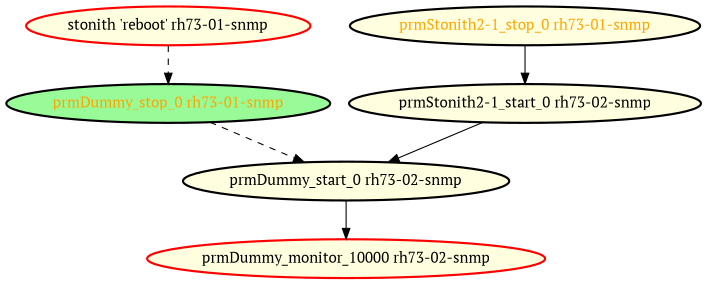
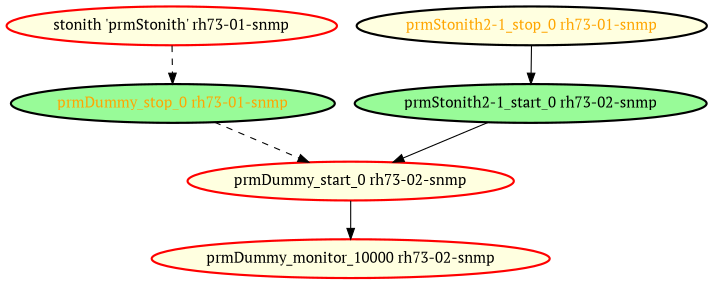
  digraph {
    fontname="PT Serif"
    node [color=red fillcolor=lightyellow fontcolor=black fontname="PT Serif" style="bold,filled"]
    edge [fontname="PT Serif" style=solid]
-   "prmDummy_start_0 rh73-02-snmp" [color=black]
+   "prmDummy_start_0 rh73-02-snmp"
    "prmDummy_monitor_10000 rh73-02-snmp"
    "prmDummy_stop_0 rh73-01-snmp" [color=black fillcolor=palegreen fontcolor=orange]
-   "prmStonith2-1_start_0 rh73-02-snmp" [color=black]
+   "prmStonith2-1_start_0 rh73-02-snmp" [color=black fillcolor=palegreen]
    "prmStonith2-1_stop_0 rh73-01-snmp" [color=black fontcolor=orange]
-   "stonith 'reboot' rh73-01-snmp"
+   "stonith 'reboot' rh73-01-snmp" [label="stonith 'prmStonith' rh73-01-snmp"]
    "prmDummy_start_0 rh73-02-snmp" -> "prmDummy_monitor_10000 rh73-02-snmp"
    "prmDummy_stop_0 rh73-01-snmp" -> "prmDummy_start_0 rh73-02-snmp" [style=dashed]
    "prmStonith2-1_start_0 rh73-02-snmp" -> "prmDummy_start_0 rh73-02-snmp"
    "prmStonith2-1_stop_0 rh73-01-snmp" -> "prmStonith2-1_start_0 rh73-02-snmp"
    "stonith 'reboot' rh73-01-snmp" -> "prmDummy_stop_0 rh73-01-snmp" [style=dashed]
  }
